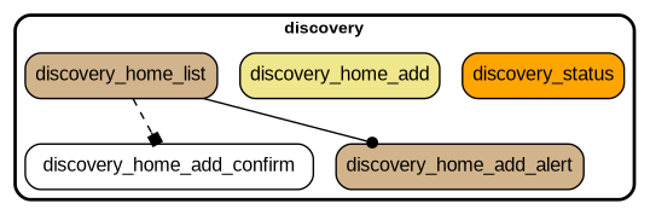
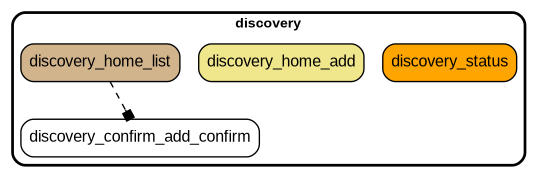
  digraph {
    fontname="Arial Black"
    fontsize=13
    penwidth=2.6
    style=rounded
    node [fillcolor=tan fontname=Arial fontsize=15 penwidth=1.3 shape=rect style="filled,rounded"]
    edge [penwidth=1.3]
-   n1 [fillcolor=white label=discovery_home_add_confirm]
+   n1 [fillcolor=white label=discovery_confirm_add_confirm]
    n2 [fillcolor=orange label=discovery_status]
-   n3 [label=discovery_home_add_alert]
    n4 [fillcolor=khaki label=discovery_home_add]
    n5 [label=discovery_home_list]
    subgraph cluster_1 {
      label=discovery
      n1
      n2
-     n3
      n4
      n5
    }
    n5 -> n1 [arrowhead=box style=dashed]
-   n5 -> n3 [arrowhead=dot style=bold]
  }
